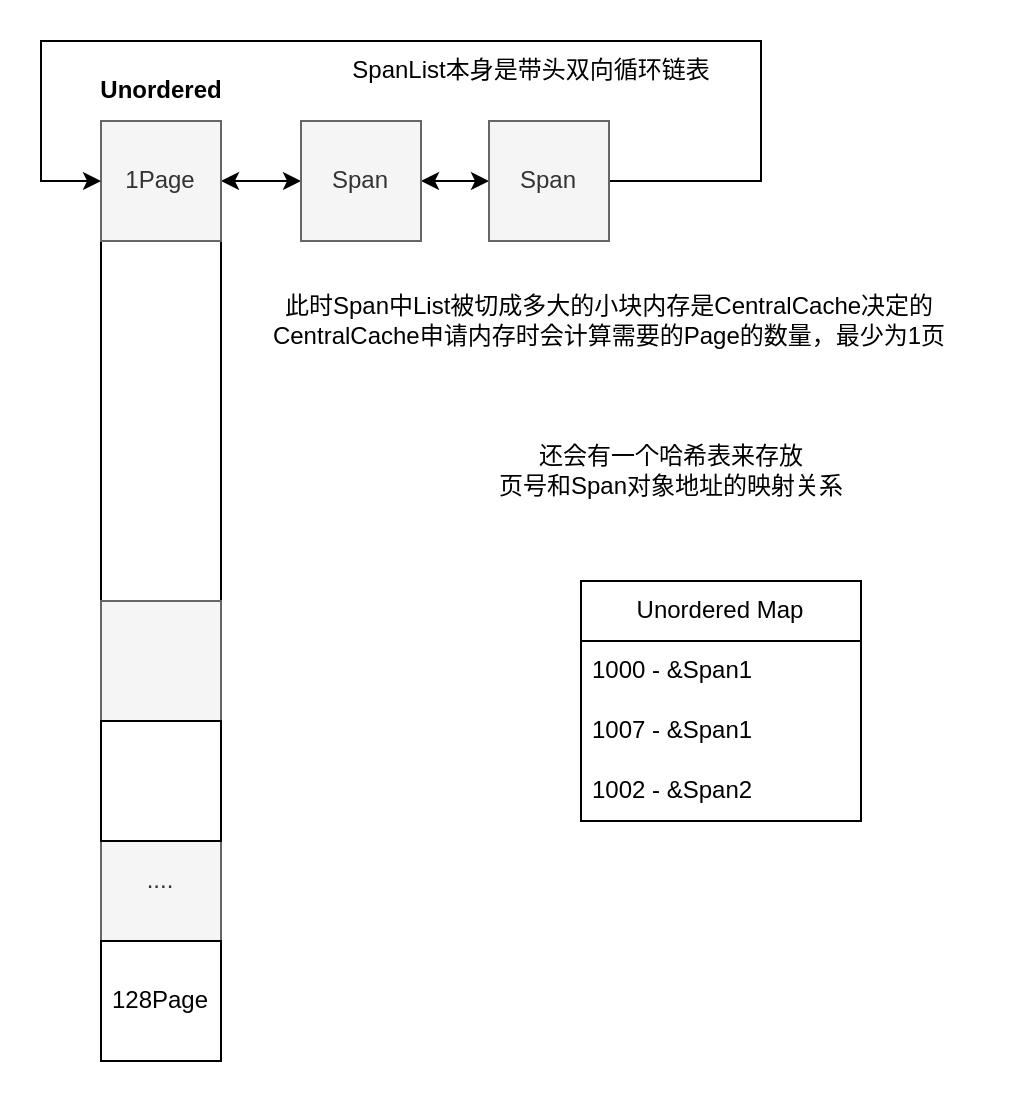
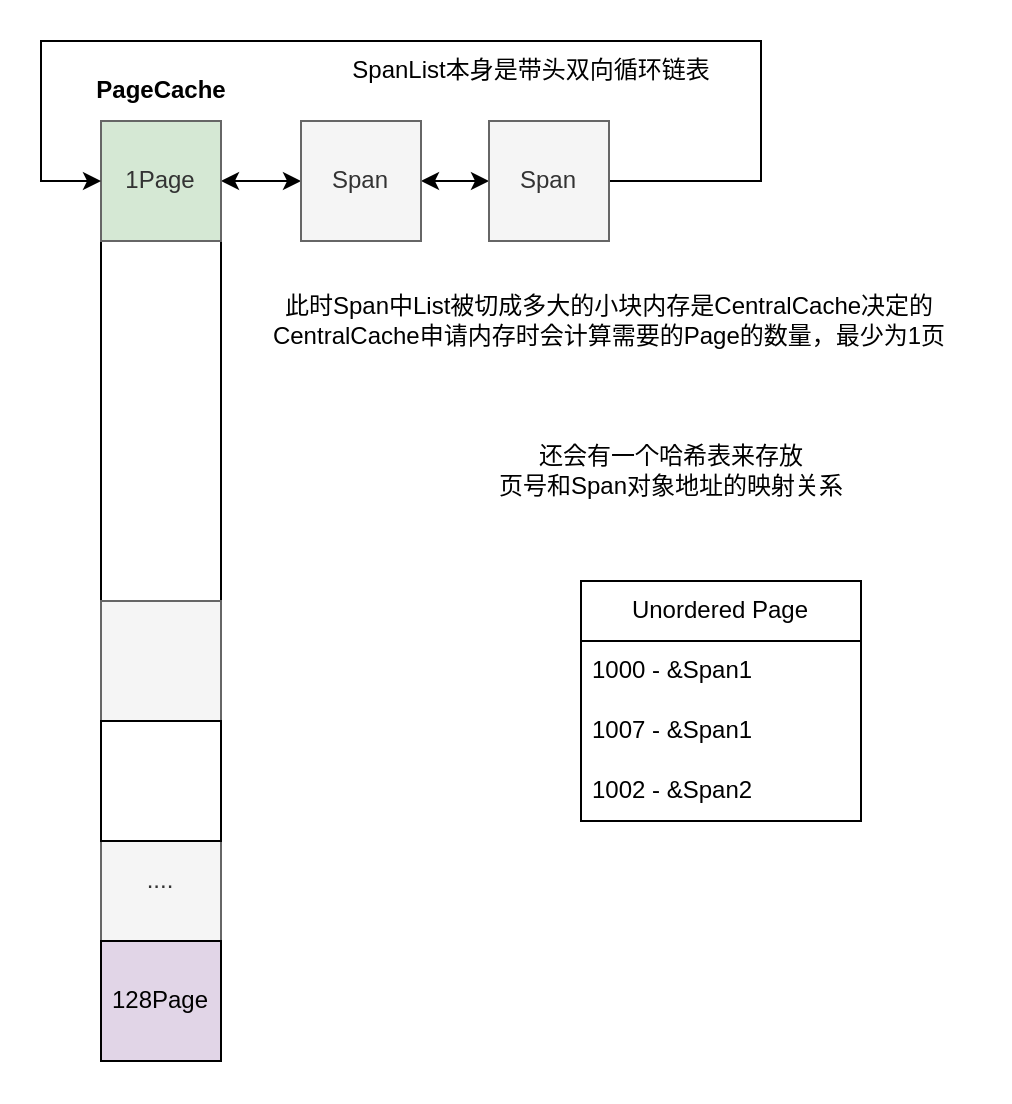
  <mxCell id="0" />
  <mxCell id="1" parent="0" />
  <mxCell id="2" value="" style="rounded=0;whiteSpace=wrap;html=1;" parent="1" vertex="1"><mxGeometry x="50" y="60" width="60" height="460" as="geometry" /></mxCell>
  <mxCell id="3" value="" style="edgeStyle=orthogonalEdgeStyle;rounded=0;orthogonalLoop=1;jettySize=auto;html=1;startArrow=classic;startFill=1;" parent="1" source="4" edge="1"><mxGeometry relative="1" as="geometry"><mxPoint x="150" y="90" as="targetPoint" /></mxGeometry></mxCell>
- <mxCell id="4" value="1Page" style="rounded=0;whiteSpace=wrap;html=1;fillColor=#f5f5f5;fontColor=#333333;strokeColor=#666666;" parent="1" vertex="1"><mxGeometry x="50" y="60" width="60" height="60" as="geometry" /></mxCell>
+ <mxCell id="4" value="1Page" style="rounded=0;whiteSpace=wrap;html=1;fillColor=#d5e8d4;fontColor=#333333;strokeColor=#666666;" parent="1" vertex="1"><mxGeometry x="50" y="60" width="60" height="60" as="geometry" /></mxCell>
  <mxCell id="5" value="" style="rounded=0;whiteSpace=wrap;html=1;fillColor=#f5f5f5;fontColor=#333333;strokeColor=#666666;" parent="1" vertex="1"><mxGeometry x="50" y="300" width="60" height="60" as="geometry" /></mxCell>
  <mxCell id="6" value="...." style="rounded=0;whiteSpace=wrap;html=1;fillColor=#f5f5f5;fontColor=#333333;strokeColor=#666666;" parent="1" vertex="1"><mxGeometry x="50" y="410" width="60" height="60" as="geometry" /></mxCell>
  <mxCell id="7" value="" style="rounded=0;whiteSpace=wrap;html=1;" parent="1" vertex="1"><mxGeometry x="50" y="360" width="60" height="60" as="geometry" /></mxCell>
- <mxCell id="8" value="Unordered" style="text;html=1;align=center;verticalAlign=middle;resizable=0;points=[];autosize=1;strokeColor=none;fillColor=none;fontStyle=1" parent="1" vertex="1"><mxGeometry x="35" y="30" width="90" height="30" as="geometry" /></mxCell>
+ <mxCell id="8" value="PageCache" style="text;html=1;align=center;verticalAlign=middle;resizable=0;points=[];autosize=1;strokeColor=none;fillColor=none;fontStyle=1" parent="1" vertex="1"><mxGeometry x="35" y="30" width="90" height="30" as="geometry" /></mxCell>
  <mxCell id="9" value="" style="edgeStyle=orthogonalEdgeStyle;rounded=0;orthogonalLoop=1;jettySize=auto;html=1;startArrow=classic;startFill=1;" parent="1" source="10" target="12" edge="1"><mxGeometry relative="1" as="geometry" /></mxCell>
  <mxCell id="10" value="Span" style="rounded=0;whiteSpace=wrap;html=1;fillColor=#f5f5f5;fontColor=#333333;strokeColor=#666666;" parent="1" vertex="1"><mxGeometry x="150" y="60" width="60" height="60" as="geometry" /></mxCell>
  <mxCell id="11" value="" style="edgeStyle=orthogonalEdgeStyle;rounded=0;orthogonalLoop=1;jettySize=auto;html=1;entryX=0;entryY=0.5;entryDx=0;entryDy=0;" parent="1" source="12" target="4" edge="1"><mxGeometry relative="1" as="geometry"><mxPoint x="20" y="90" as="targetPoint" /><Array as="points"><mxPoint x="380" y="90" /><mxPoint x="380" y="20" /><mxPoint x="20" y="20" /><mxPoint x="20" y="90" /></Array></mxGeometry></mxCell>
  <mxCell id="12" value="Span" style="rounded=0;whiteSpace=wrap;html=1;fillColor=#f5f5f5;fontColor=#333333;strokeColor=#666666;" parent="1" vertex="1"><mxGeometry x="244" y="60" width="60" height="60" as="geometry" /></mxCell>
  <mxCell id="13" value="SpanList本身是带头双向循环链表" style="text;html=1;align=center;verticalAlign=middle;resizable=0;points=[];autosize=1;strokeColor=none;fillColor=none;" parent="1" vertex="1"><mxGeometry x="165" y="20" width="200" height="30" as="geometry" /></mxCell>
- <mxCell id="14" value="128Page" style="rounded=0;whiteSpace=wrap;html=1;" vertex="1" parent="1"><mxGeometry x="50" y="470" width="60" height="60" as="geometry" /></mxCell>
+ <mxCell id="14" value="128Page" style="rounded=0;whiteSpace=wrap;html=1;fillColor=#e1d5e7;" vertex="1" parent="1"><mxGeometry x="50" y="470" width="60" height="60" as="geometry" /></mxCell>
  <mxCell id="15" value="此时Span中List被切成多大的小块内存是CentralCache决定的&lt;br&gt;CentralCache申请内存时会计算需要的Page的数量，最少为1页" style="text;html=1;align=center;verticalAlign=middle;resizable=0;points=[];autosize=1;strokeColor=none;fillColor=none;" vertex="1" parent="1"><mxGeometry x="124" y="140" width="360" height="40" as="geometry" /></mxCell>
- <mxCell id="16" value="Unordered Map" style="swimlane;fontStyle=0;childLayout=stackLayout;horizontal=1;startSize=30;horizontalStack=0;resizeParent=1;resizeParentMax=0;resizeLast=0;collapsible=1;marginBottom=0;whiteSpace=wrap;html=1;" vertex="1" parent="1"><mxGeometry x="290" y="290" width="140" height="120" as="geometry"><mxRectangle x="330" y="570" width="120" height="30" as="alternateBounds" /></mxGeometry></mxCell>
+ <mxCell id="16" value="Unordered Page" style="swimlane;fontStyle=0;childLayout=stackLayout;horizontal=1;startSize=30;horizontalStack=0;resizeParent=1;resizeParentMax=0;resizeLast=0;collapsible=1;marginBottom=0;whiteSpace=wrap;html=1;" vertex="1" parent="1"><mxGeometry x="290" y="290" width="140" height="120" as="geometry"><mxRectangle x="330" y="570" width="120" height="30" as="alternateBounds" /></mxGeometry></mxCell>
  <mxCell id="17" value="1000 - &amp;amp;Span1" style="text;strokeColor=none;fillColor=none;align=left;verticalAlign=middle;spacingLeft=4;spacingRight=4;overflow=hidden;points=[[0,0.5],[1,0.5]];portConstraint=eastwest;rotatable=0;whiteSpace=wrap;html=1;" vertex="1" parent="16"><mxGeometry y="30" width="140" height="30" as="geometry" /></mxCell>
  <mxCell id="18" value="1007 - &amp;amp;Span1" style="text;strokeColor=none;fillColor=none;align=left;verticalAlign=middle;spacingLeft=4;spacingRight=4;overflow=hidden;points=[[0,0.5],[1,0.5]];portConstraint=eastwest;rotatable=0;whiteSpace=wrap;html=1;" vertex="1" parent="16"><mxGeometry y="60" width="140" height="30" as="geometry" /></mxCell>
  <mxCell id="19" value="1002 - &amp;amp;Span2" style="text;strokeColor=none;fillColor=none;align=left;verticalAlign=middle;spacingLeft=4;spacingRight=4;overflow=hidden;points=[[0,0.5],[1,0.5]];portConstraint=eastwest;rotatable=0;whiteSpace=wrap;html=1;" vertex="1" parent="16"><mxGeometry y="90" width="140" height="30" as="geometry" /></mxCell>
  <mxCell id="20" value="还会有一个哈希表来存放&lt;br&gt;页号和Span对象地址的映射关系" style="text;html=1;align=center;verticalAlign=middle;resizable=0;points=[];autosize=1;strokeColor=none;fillColor=none;" vertex="1" parent="1"><mxGeometry x="235" y="215" width="200" height="40" as="geometry" /></mxCell>
